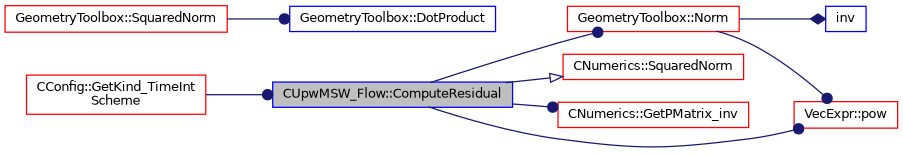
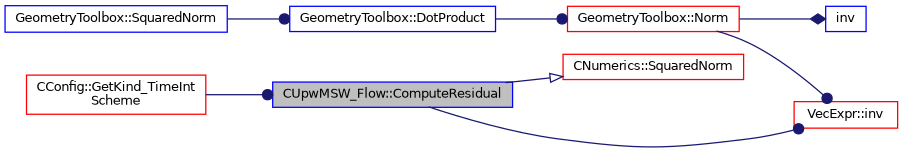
  digraph {
    rankdir=LR
    node [color=red fillcolor=white fontname=Helvetica fontsize=10 shape=record style=filled]
    edge [arrowhead=dot color=midnightblue fontname=Helvetica fontsize=10 labelfontname=Helvetica labelfontsize=10 style=solid]
    n1 [color=blue fillcolor=grey75 fontcolor=black height=0.2 label="CUpwMSW_Flow::ComputeResidual" width=0.4]
    n2 [height=0.2 label="CNumerics::SquaredNorm" width=0.4]
-   n3 [height=0.2 label="CNumerics::GetPMatrix_inv" width=0.4]
    n4 [height=0.2 label="GeometryToolbox::Norm" width=0.4]
-   n5 [height=0.2 label="VecExpr::pow" width=0.4]
+   n5 [height=0.2 label="VecExpr::inv" width=0.4]
    n6 [height=0.2 label="CConfig::GetKind_TimeInt\lScheme" width=0.4]
    n7 [color=blue height=0.2 label=inv width=0.4]
-   n8 [height=0.2 label="GeometryToolbox::SquaredNorm" width=0.4]
+   n8 [color=blue height=0.2 label="GeometryToolbox::SquaredNorm" width=0.4]
    n9 [color=blue height=0.2 label="GeometryToolbox::DotProduct" width=0.4]
    n1 -> n2 [arrowhead=onormal]
-   n1 -> n3
-   n1 -> n4
+   n9 -> n4
    n1 -> n5
    n4 -> n5
    n4 -> n7 [arrowhead=diamond]
    n6 -> n1
    n8 -> n9
  }
